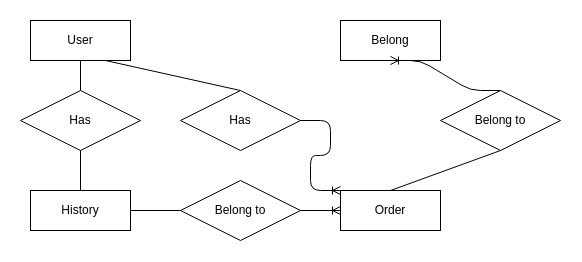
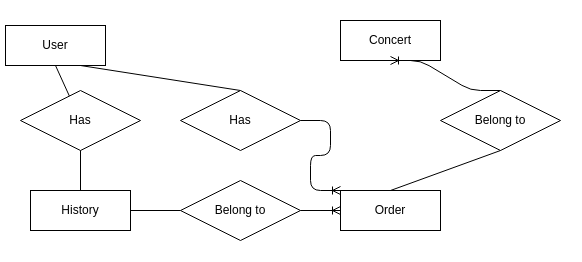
  <mxCell id="0" />
  <mxCell id="1" parent="0" />
- <mxCell id="2" value="Belong" style="whiteSpace=wrap;html=1;align=center;" parent="1" vertex="1"><mxGeometry x="340" y="20" width="100" height="40" as="geometry" /></mxCell>
- <mxCell id="3" value="User" style="whiteSpace=wrap;html=1;align=center;" parent="1" vertex="1"><mxGeometry x="30" y="20" width="100" height="40" as="geometry" /></mxCell>
+ <mxCell id="2" value="Concert" style="whiteSpace=wrap;html=1;align=center;" parent="1" vertex="1"><mxGeometry x="340" y="20" width="100" height="40" as="geometry" /></mxCell>
+ <mxCell id="3" value="User" style="whiteSpace=wrap;html=1;align=center;" parent="1" vertex="1"><mxGeometry x="5" y="25" width="100" height="40" as="geometry" /></mxCell>
  <mxCell id="4" value="History" style="whiteSpace=wrap;html=1;align=center;" parent="1" vertex="1"><mxGeometry x="30" y="190" width="100" height="40" as="geometry" /></mxCell>
  <mxCell id="5" value="Order" style="whiteSpace=wrap;html=1;align=center;" parent="1" vertex="1"><mxGeometry x="340" y="190" width="100" height="40" as="geometry" /></mxCell>
  <mxCell id="6" value="" style="edgeStyle=entityRelationEdgeStyle;fontSize=12;html=1;endArrow=ERoneToMany;entryX=0.5;entryY=1;entryDx=0;entryDy=0;exitX=0.5;exitY=0;exitDx=0;exitDy=0;" parent="1" source="7" target="2" edge="1"><mxGeometry width="100" height="100" relative="1" as="geometry"><mxPoint x="250" y="240" as="sourcePoint" /><mxPoint x="350" y="140" as="targetPoint" /></mxGeometry></mxCell>
  <mxCell id="7" value="Belong to" style="shape=rhombus;perimeter=rhombusPerimeter;whiteSpace=wrap;html=1;align=center;" parent="1" vertex="1"><mxGeometry x="440" y="90" width="120" height="60" as="geometry" /></mxCell>
  <mxCell id="8" value="" style="endArrow=none;html=1;rounded=0;exitX=0.5;exitY=1;exitDx=0;exitDy=0;entryX=0.5;entryY=0;entryDx=0;entryDy=0;" parent="1" source="7" target="5" edge="1"><mxGeometry relative="1" as="geometry"><mxPoint x="220" y="190" as="sourcePoint" /><mxPoint x="380" y="190" as="targetPoint" /></mxGeometry></mxCell>
  <mxCell id="9" value="Belong to" style="shape=rhombus;perimeter=rhombusPerimeter;whiteSpace=wrap;html=1;align=center;" parent="1" vertex="1"><mxGeometry x="180" y="180" width="120" height="60" as="geometry" /></mxCell>
  <mxCell id="10" value="" style="edgeStyle=entityRelationEdgeStyle;fontSize=12;html=1;endArrow=ERoneToMany;entryX=0;entryY=0.5;entryDx=0;entryDy=0;" parent="1" source="9" target="5" edge="1"><mxGeometry width="100" height="100" relative="1" as="geometry"><mxPoint x="510" y="100" as="sourcePoint" /><mxPoint x="400" y="70" as="targetPoint" /></mxGeometry></mxCell>
  <mxCell id="11" value="" style="endArrow=none;html=1;rounded=0;exitX=0;exitY=0.5;exitDx=0;exitDy=0;entryX=1;entryY=0.5;entryDx=0;entryDy=0;" parent="1" source="9" target="4" edge="1"><mxGeometry relative="1" as="geometry"><mxPoint x="510" y="160" as="sourcePoint" /><mxPoint x="400" y="200" as="targetPoint" /></mxGeometry></mxCell>
  <mxCell id="12" value="Has" style="shape=rhombus;perimeter=rhombusPerimeter;whiteSpace=wrap;html=1;align=center;" parent="1" vertex="1"><mxGeometry x="20" y="90" width="120" height="60" as="geometry" /></mxCell>
  <mxCell id="13" value="" style="endArrow=none;html=1;rounded=0;exitX=0.5;exitY=1;exitDx=0;exitDy=0;" parent="1" source="3" target="12" edge="1"><mxGeometry relative="1" as="geometry"><mxPoint x="220" y="190" as="sourcePoint" /><mxPoint x="380" y="190" as="targetPoint" /></mxGeometry></mxCell>
  <mxCell id="14" value="" style="endArrow=none;html=1;rounded=0;exitX=0.5;exitY=1;exitDx=0;exitDy=0;entryX=0.5;entryY=0;entryDx=0;entryDy=0;" parent="1" source="12" target="4" edge="1"><mxGeometry relative="1" as="geometry"><mxPoint x="90" y="70" as="sourcePoint" /><mxPoint x="90" y="100" as="targetPoint" /></mxGeometry></mxCell>
  <mxCell id="15" value="Has" style="shape=rhombus;perimeter=rhombusPerimeter;whiteSpace=wrap;html=1;align=center;" parent="1" vertex="1"><mxGeometry x="180" y="90" width="120" height="60" as="geometry" /></mxCell>
  <mxCell id="16" value="" style="endArrow=none;html=1;rounded=0;exitX=0.75;exitY=1;exitDx=0;exitDy=0;entryX=0.5;entryY=0;entryDx=0;entryDy=0;" parent="1" source="3" target="15" edge="1"><mxGeometry relative="1" as="geometry"><mxPoint x="90" y="70" as="sourcePoint" /><mxPoint x="90" y="100" as="targetPoint" /></mxGeometry></mxCell>
  <mxCell id="17" value="" style="edgeStyle=entityRelationEdgeStyle;fontSize=12;html=1;endArrow=ERoneToMany;entryX=0;entryY=0;entryDx=0;entryDy=0;" parent="1" source="15" target="5" edge="1"><mxGeometry width="100" height="100" relative="1" as="geometry"><mxPoint x="250" y="240" as="sourcePoint" /><mxPoint x="350" y="140" as="targetPoint" /></mxGeometry></mxCell>
